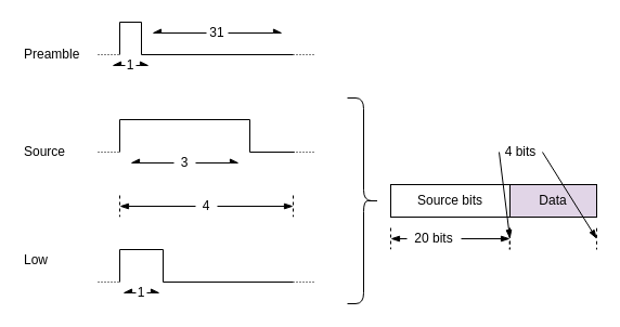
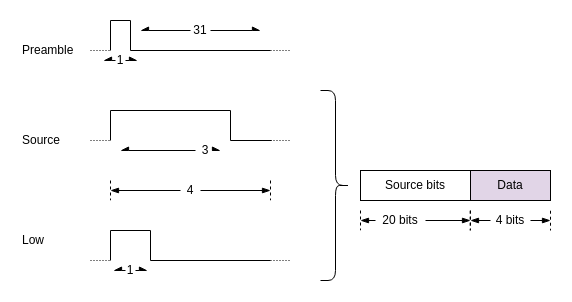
  <mxCell id="0" />
  <mxCell id="1" parent="0" />
  <mxCell id="2" value="" style="endArrow=none;html=1;dashed=1;dashPattern=1 2;" edge="1" parent="1"><mxGeometry width="50" height="50" relative="1" as="geometry"><mxPoint x="90" y="260" as="sourcePoint" /><mxPoint x="110" y="260" as="targetPoint" /></mxGeometry></mxCell>
  <mxCell id="3" value="" style="endArrow=none;html=1;rounded=0;" edge="1" parent="1"><mxGeometry width="50" height="50" relative="1" as="geometry"><mxPoint x="110" y="260" as="sourcePoint" /><mxPoint x="270" y="260" as="targetPoint" /><Array as="points"><mxPoint x="110" y="230" /><mxPoint x="150" y="230" /><mxPoint x="150" y="260" /></Array></mxGeometry></mxCell>
  <mxCell id="4" value="" style="endArrow=none;html=1;dashed=1;dashPattern=1 2;" edge="1" parent="1"><mxGeometry width="50" height="50" relative="1" as="geometry"><mxPoint x="90" y="140" as="sourcePoint" /><mxPoint x="110" y="140" as="targetPoint" /></mxGeometry></mxCell>
  <mxCell id="5" value="" style="endArrow=none;html=1;rounded=0;" edge="1" parent="1"><mxGeometry width="50" height="50" relative="1" as="geometry"><mxPoint x="110" y="140" as="sourcePoint" /><mxPoint x="271.103" y="140" as="targetPoint" /><Array as="points"><mxPoint x="110" y="110" /><mxPoint x="230" y="110" /><mxPoint x="230" y="140" /></Array></mxGeometry></mxCell>
  <mxCell id="6" value="" style="endArrow=none;html=1;dashed=1;dashPattern=1 2;" edge="1" parent="1"><mxGeometry width="50" height="50" relative="1" as="geometry"><mxPoint x="270" y="260" as="sourcePoint" /><mxPoint x="290" y="260" as="targetPoint" /></mxGeometry></mxCell>
  <mxCell id="7" value="" style="endArrow=none;html=1;dashed=1;dashPattern=1 2;" edge="1" parent="1"><mxGeometry width="50" height="50" relative="1" as="geometry"><mxPoint x="270" y="140" as="sourcePoint" /><mxPoint x="290" y="140" as="targetPoint" /></mxGeometry></mxCell>
  <mxCell id="8" value="" style="endArrow=async;html=1;endFill=1;exitX=1;exitY=0.5;exitDx=0;exitDy=0;" edge="1" parent="1" source="10"><mxGeometry width="50" height="50" relative="1" as="geometry"><mxPoint x="190" y="150" as="sourcePoint" /><mxPoint x="220" y="150" as="targetPoint" /></mxGeometry></mxCell>
  <mxCell id="9" value="" style="endArrow=none;html=1;endFill=0;startArrow=async;startFill=1;entryX=0;entryY=0.5;entryDx=0;entryDy=0;" edge="1" parent="1" target="10"><mxGeometry width="50" height="50" relative="1" as="geometry"><mxPoint x="120" y="150" as="sourcePoint" /><mxPoint x="150" y="150" as="targetPoint" /></mxGeometry></mxCell>
- <mxCell id="10" value="3" style="text;html=1;strokeColor=none;fillColor=none;align=center;verticalAlign=middle;whiteSpace=wrap;rounded=0;" vertex="1" parent="1"><mxGeometry x="160" y="140" width="20" height="20" as="geometry" /></mxCell>
+ <mxCell id="10" value="3" style="text;html=1;strokeColor=none;fillColor=none;align=center;verticalAlign=middle;whiteSpace=wrap;rounded=0;" vertex="1" parent="1"><mxGeometry x="195" y="140" width="20" height="20" as="geometry" /></mxCell>
  <mxCell id="11" value="" style="endArrow=async;html=1;endFill=1;exitX=1;exitY=0.5;exitDx=0;exitDy=0;" edge="1" parent="1" source="13"><mxGeometry width="50" height="50" relative="1" as="geometry"><mxPoint x="137" y="270" as="sourcePoint" /><mxPoint x="147" y="270" as="targetPoint" /></mxGeometry></mxCell>
  <mxCell id="12" value="" style="endArrow=none;html=1;endFill=0;startArrow=async;startFill=1;entryX=0;entryY=0.5;entryDx=0;entryDy=0;" edge="1" parent="1" target="13"><mxGeometry width="50" height="50" relative="1" as="geometry"><mxPoint x="113" y="270" as="sourcePoint" /><mxPoint x="128" y="270" as="targetPoint" /></mxGeometry></mxCell>
  <mxCell id="13" value="1" style="text;html=1;strokeColor=none;fillColor=none;align=center;verticalAlign=middle;whiteSpace=wrap;rounded=0;" vertex="1" parent="1"><mxGeometry x="125" y="260" width="10" height="20" as="geometry" /></mxCell>
  <mxCell id="14" value="Source" style="text;html=1;strokeColor=none;fillColor=none;align=left;verticalAlign=middle;whiteSpace=wrap;rounded=0;" vertex="1" parent="1"><mxGeometry x="20" y="130" width="70" height="20" as="geometry" /></mxCell>
  <mxCell id="15" value="Low" style="text;html=1;strokeColor=none;fillColor=none;align=left;verticalAlign=middle;whiteSpace=wrap;rounded=0;" vertex="1" parent="1"><mxGeometry x="20" y="230" width="70" height="20" as="geometry" /></mxCell>
  <mxCell id="16" value="" style="endArrow=none;html=1;dashed=1;dashPattern=1 2;" edge="1" parent="1"><mxGeometry width="50" height="50" relative="1" as="geometry"><mxPoint x="90" y="50" as="sourcePoint" /><mxPoint x="110" y="50" as="targetPoint" /></mxGeometry></mxCell>
  <mxCell id="17" value="" style="endArrow=none;html=1;rounded=0;" edge="1" parent="1"><mxGeometry width="50" height="50" relative="1" as="geometry"><mxPoint x="110" y="50" as="sourcePoint" /><mxPoint x="270" y="50" as="targetPoint" /><Array as="points"><mxPoint x="110" y="20" /><mxPoint x="130" y="20" /><mxPoint x="130" y="50" /></Array></mxGeometry></mxCell>
  <mxCell id="18" value="" style="endArrow=none;html=1;dashed=1;dashPattern=1 2;" edge="1" parent="1"><mxGeometry width="50" height="50" relative="1" as="geometry"><mxPoint x="270" y="50" as="sourcePoint" /><mxPoint x="290" y="50" as="targetPoint" /></mxGeometry></mxCell>
  <mxCell id="19" value="" style="endArrow=async;html=1;endFill=1;exitX=1;exitY=0.5;exitDx=0;exitDy=0;" edge="1" source="21" parent="1"><mxGeometry width="50" height="50" relative="1" as="geometry"><mxPoint x="127" y="60" as="sourcePoint" /><mxPoint x="137" y="60" as="targetPoint" /></mxGeometry></mxCell>
  <mxCell id="20" value="" style="endArrow=none;html=1;endFill=0;startArrow=async;startFill=1;entryX=0;entryY=0.5;entryDx=0;entryDy=0;" edge="1" target="21" parent="1"><mxGeometry width="50" height="50" relative="1" as="geometry"><mxPoint x="103" y="60" as="sourcePoint" /><mxPoint x="118" y="60" as="targetPoint" /></mxGeometry></mxCell>
  <mxCell id="21" value="1" style="text;html=1;strokeColor=none;fillColor=none;align=center;verticalAlign=middle;whiteSpace=wrap;rounded=0;" vertex="1" parent="1"><mxGeometry x="115" y="50" width="10" height="20" as="geometry" /></mxCell>
  <mxCell id="22" value="Preamble" style="text;html=1;strokeColor=none;fillColor=none;align=left;verticalAlign=middle;whiteSpace=wrap;rounded=0;" vertex="1" parent="1"><mxGeometry x="20" y="40" width="70" height="20" as="geometry" /></mxCell>
  <mxCell id="23" value="" style="endArrow=async;html=1;endFill=1;exitX=1;exitY=0.5;exitDx=0;exitDy=0;" edge="1" source="25" parent="1"><mxGeometry width="50" height="50" relative="1" as="geometry"><mxPoint x="220" y="30" as="sourcePoint" /><mxPoint x="260" y="30" as="targetPoint" /></mxGeometry></mxCell>
  <mxCell id="24" value="" style="endArrow=none;html=1;endFill=0;startArrow=async;startFill=1;entryX=0;entryY=0.5;entryDx=0;entryDy=0;" edge="1" target="25" parent="1"><mxGeometry width="50" height="50" relative="1" as="geometry"><mxPoint x="140" y="30" as="sourcePoint" /><mxPoint x="180" y="30" as="targetPoint" /></mxGeometry></mxCell>
  <mxCell id="25" value="31" style="text;html=1;strokeColor=none;fillColor=none;align=center;verticalAlign=middle;whiteSpace=wrap;rounded=0;" vertex="1" parent="1"><mxGeometry x="190" y="20" width="20" height="20" as="geometry" /></mxCell>
  <mxCell id="26" value="" style="endArrow=blockThin;html=1;endFill=1;exitX=1;exitY=0.5;exitDx=0;exitDy=0;" edge="1" source="28" parent="1"><mxGeometry width="50" height="50" relative="1" as="geometry"><mxPoint x="190" y="190" as="sourcePoint" /><mxPoint x="270" y="190" as="targetPoint" /></mxGeometry></mxCell>
  <mxCell id="27" value="" style="endArrow=none;html=1;endFill=0;startArrow=blockThin;startFill=1;entryX=0;entryY=0.5;entryDx=0;entryDy=0;" edge="1" target="28" parent="1"><mxGeometry width="50" height="50" relative="1" as="geometry"><mxPoint x="110" y="190" as="sourcePoint" /><mxPoint x="150" y="190" as="targetPoint" /></mxGeometry></mxCell>
  <mxCell id="28" value="4" style="text;html=1;strokeColor=none;fillColor=none;align=center;verticalAlign=middle;whiteSpace=wrap;rounded=0;" vertex="1" parent="1"><mxGeometry x="180" y="180" width="20" height="20" as="geometry" /></mxCell>
  <mxCell id="29" value="" style="endArrow=none;html=1;dashed=1;" edge="1" parent="1"><mxGeometry width="50" height="50" relative="1" as="geometry"><mxPoint x="110" y="180" as="sourcePoint" /><mxPoint x="110" y="199.77" as="targetPoint" /></mxGeometry></mxCell>
  <mxCell id="30" value="" style="endArrow=none;html=1;dashed=1;" edge="1" parent="1"><mxGeometry width="50" height="50" relative="1" as="geometry"><mxPoint x="270" y="180" as="sourcePoint" /><mxPoint x="270" y="199.77" as="targetPoint" /></mxGeometry></mxCell>
  <mxCell id="31" value="" style="shape=curlyBracket;whiteSpace=wrap;html=1;rounded=1;align=left;flipV=0;flipH=1;" vertex="1" parent="1"><mxGeometry x="320" y="90" width="30" height="190" as="geometry" /></mxCell>
  <mxCell id="32" value="Source bits" style="rounded=0;whiteSpace=wrap;html=1;align=center;" vertex="1" parent="1"><mxGeometry x="360" y="170" width="110" height="30" as="geometry" /></mxCell>
  <mxCell id="33" value="Data" style="rounded=0;whiteSpace=wrap;html=1;align=center;fillColor=#e1d5e7;" vertex="1" parent="1"><mxGeometry x="470" y="170" width="80" height="30" as="geometry" /></mxCell>
  <mxCell id="34" value="" style="endArrow=blockThin;html=1;endFill=1;exitX=1;exitY=0.5;exitDx=0;exitDy=0;" edge="1" source="36" parent="1"><mxGeometry width="50" height="50" relative="1" as="geometry"><mxPoint x="440" y="220" as="sourcePoint" /><mxPoint x="470" y="220" as="targetPoint" /></mxGeometry></mxCell>
  <mxCell id="35" value="" style="endArrow=none;html=1;endFill=0;startArrow=blockThin;startFill=1;entryX=0;entryY=0.5;entryDx=0;entryDy=0;" edge="1" target="36" parent="1"><mxGeometry width="50" height="50" relative="1" as="geometry"><mxPoint x="360" y="220" as="sourcePoint" /><mxPoint x="400" y="220" as="targetPoint" /></mxGeometry></mxCell>
  <mxCell id="36" value="20 bits" style="text;html=1;strokeColor=none;fillColor=none;align=center;verticalAlign=middle;whiteSpace=wrap;rounded=0;" vertex="1" parent="1"><mxGeometry x="375" y="210" width="50" height="20" as="geometry" /></mxCell>
  <mxCell id="37" value="" style="endArrow=none;html=1;dashed=1;" edge="1" parent="1"><mxGeometry width="50" height="50" relative="1" as="geometry"><mxPoint x="360" y="210" as="sourcePoint" /><mxPoint x="360" y="229.77" as="targetPoint" /></mxGeometry></mxCell>
  <mxCell id="38" value="" style="endArrow=none;html=1;dashed=1;" edge="1" parent="1"><mxGeometry width="50" height="50" relative="1" as="geometry"><mxPoint x="469.67" y="210.23" as="sourcePoint" /><mxPoint x="469.67" y="230" as="targetPoint" /></mxGeometry></mxCell>
  <mxCell id="39" value="" style="endArrow=blockThin;html=1;endFill=1;exitX=1;exitY=0.5;exitDx=0;exitDy=0;" edge="1" source="41" parent="1"><mxGeometry width="50" height="50" relative="1" as="geometry"><mxPoint x="550" y="220" as="sourcePoint" /><mxPoint x="550" y="220" as="targetPoint" /></mxGeometry></mxCell>
  <mxCell id="40" value="" style="endArrow=none;html=1;endFill=0;startArrow=blockThin;startFill=1;entryX=0;entryY=0.5;entryDx=0;entryDy=0;" edge="1" target="41" parent="1"><mxGeometry width="50" height="50" relative="1" as="geometry"><mxPoint x="470" y="220" as="sourcePoint" /><mxPoint x="510" y="220" as="targetPoint" /></mxGeometry></mxCell>
- <mxCell id="41" value="4 bits" style="text;html=1;strokeColor=none;fillColor=none;align=center;verticalAlign=middle;whiteSpace=wrap;rounded=0;" vertex="1" parent="1"><mxGeometry x="460" y="130" width="40" height="20" as="geometry" /></mxCell>
+ <mxCell id="41" value="4 bits" style="text;html=1;strokeColor=none;fillColor=none;align=center;verticalAlign=middle;whiteSpace=wrap;rounded=0;" vertex="1" parent="1"><mxGeometry x="490" y="210" width="40" height="20" as="geometry" /></mxCell>
  <mxCell id="42" value="" style="endArrow=none;html=1;dashed=1;" edge="1" parent="1"><mxGeometry width="50" height="50" relative="1" as="geometry"><mxPoint x="470" y="210" as="sourcePoint" /><mxPoint x="470" y="229.77" as="targetPoint" /></mxGeometry></mxCell>
  <mxCell id="43" value="" style="endArrow=none;html=1;dashed=1;" edge="1" parent="1"><mxGeometry width="50" height="50" relative="1" as="geometry"><mxPoint x="550" y="210.23" as="sourcePoint" /><mxPoint x="550" y="230" as="targetPoint" /></mxGeometry></mxCell>
